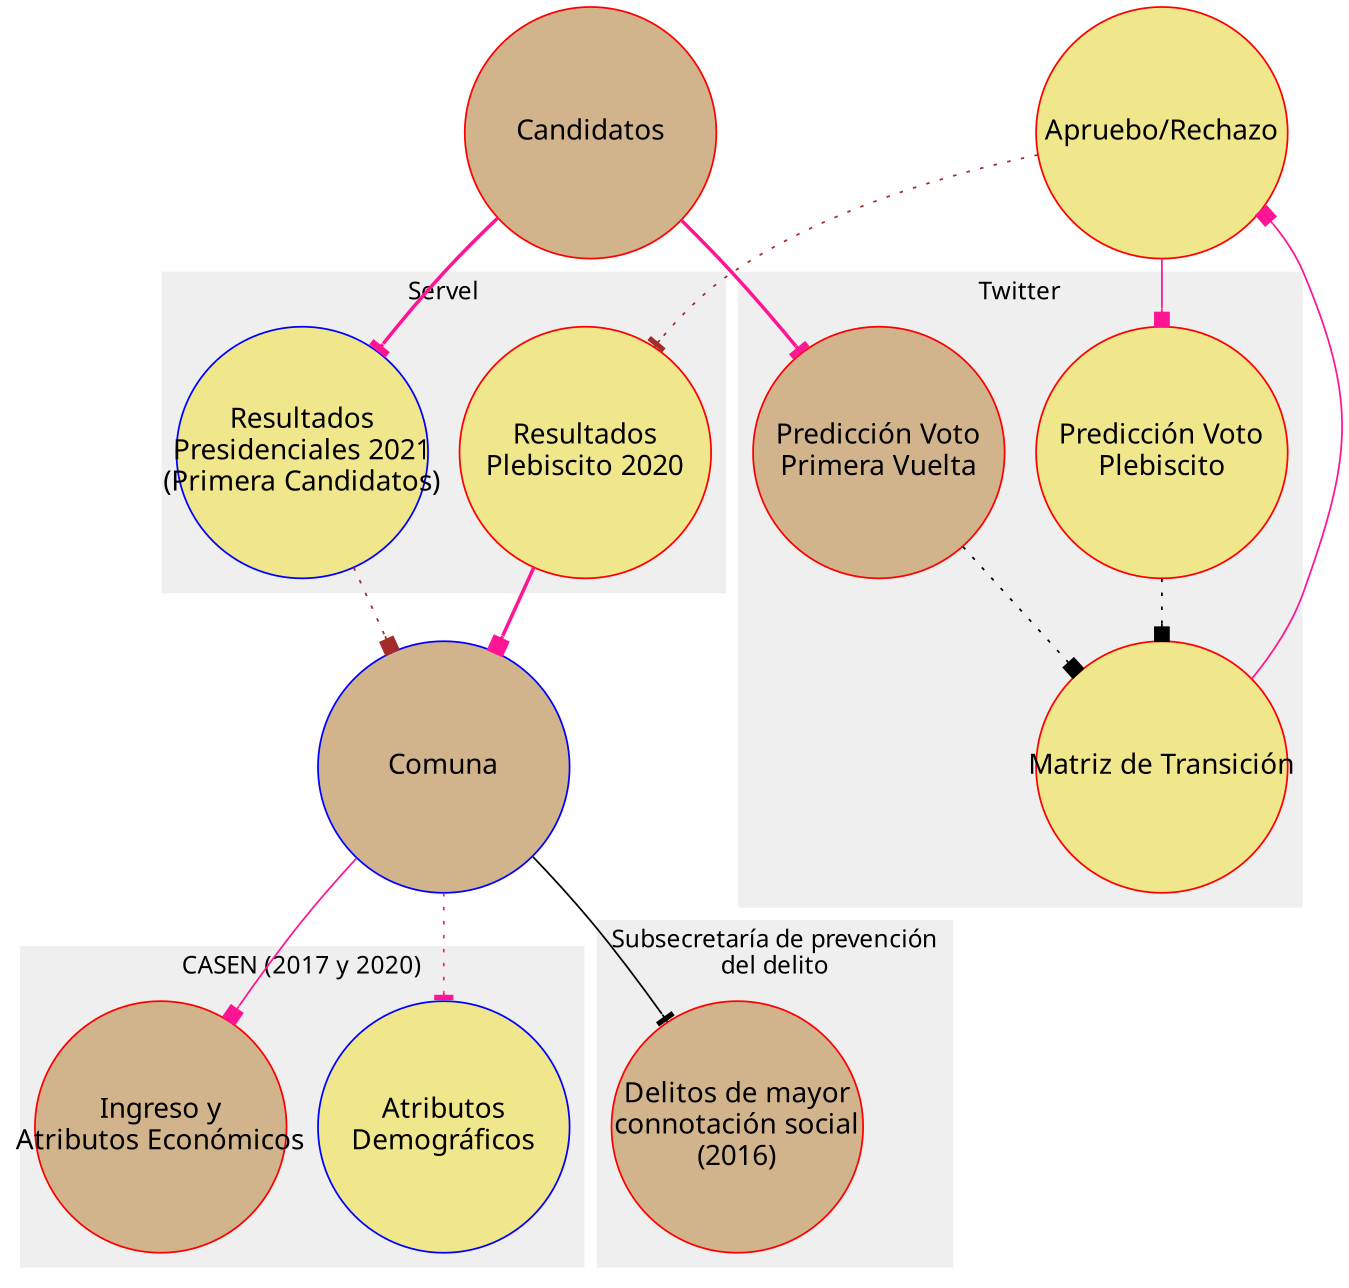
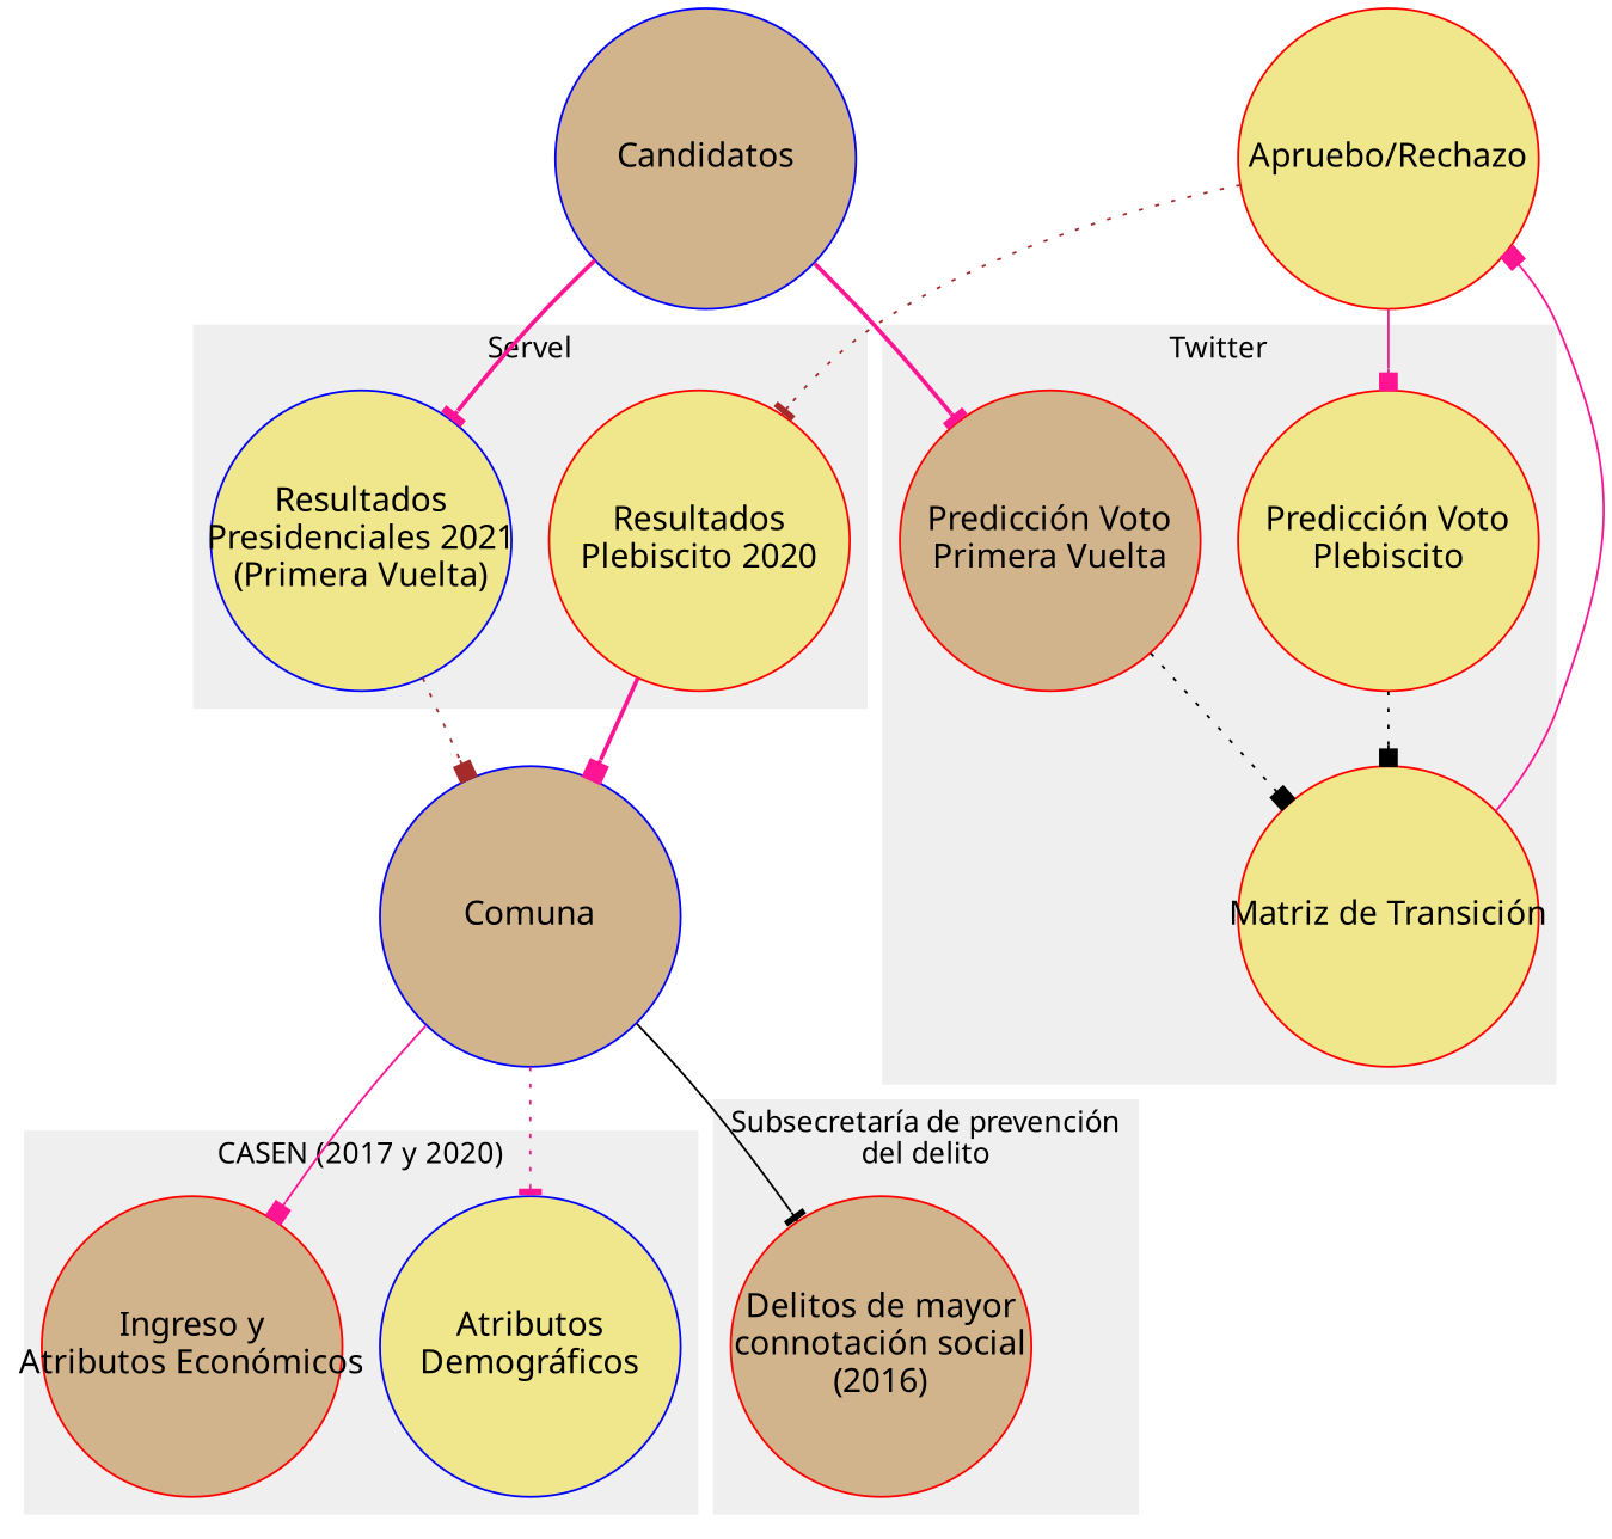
  digraph {
    rankdir=TB
    splines=true
    node [color=red fillcolor=khaki fixedsize=True fontname="Linux Biolinum O" fontsize=16 shape=circle style=filled]
    edge [arrowhead=box color=deeppink fontname="Linux Biolinum O" fontsize=12 style=dotted]
    n1 [label="Resultados\nPlebiscito 2020" width=2]
-   n2 [color=blue label="Resultados\nPresidenciales 2021\n(Primera Candidatos)" width=2]
+   n2 [color=blue label="Resultados\nPresidenciales 2021\n(Primera Vuelta)" width=2]
    n3 [color=blue label="Atributos\nDemográficos" width=2]
    n4 [fillcolor=tan label="Ingreso y\nAtributos Económicos" width=2]
    n5 [fillcolor=tan label="Predicción Voto\nPrimera Vuelta" width=2]
    n6 [label="Matriz de Transición" width=2]
    n7 [label="Predicción Voto\nPlebiscito" width=2]
    n8 [fillcolor=tan label="Delitos de mayor\nconnotación social\n(2016)" width=2]
    n9 [color=blue fillcolor=tan label=Comuna width=2]
    n10 [label="Apruebo/Rechazo" width=2]
-   n11 [fillcolor=tan label=Candidatos width=2]
+   n11 [color=blue fillcolor=tan label=Candidatos width=2]
    subgraph cluster_1 {
      color="#efefef"
      fontname="Linux Biolinum O"
      label=Servel
      style=filled
      n1
      n2
    }
    subgraph cluster_2 {
      color="#efefef"
      fontname="Linux Biolinum O"
      label="CASEN (2017 y 2020)"
      style=filled
      n3
      n4
    }
    subgraph cluster_3 {
      color="#efefef"
      fontname="Linux Biolinum O"
      label=Twitter
      style=filled
      n5
      n6
      n7
    }
    subgraph cluster_4 {
      color="#efefef"
      fontname="Linux Biolinum O"
      label="Subsecretaría de prevención\ndel delito"
      style=filled
      n8
    }
    n1 -> n9 [style=bold]
    n2 -> n9 [color=brown]
    n5 -> n6 [color=black]
    n6 -> n10 [style=solid]
    n7 -> n6 [color=black]
    n9 -> n3 [arrowhead=tee]
    n9 -> n4 [style=solid]
    n9 -> n8 [arrowhead=tee color=black style=solid]
    n10 -> n1 [arrowhead=tee color=brown]
    n10 -> n7 [style=solid]
    n11 -> n2 [arrowhead=tee style=bold]
    n11 -> n5 [arrowhead=tee style=bold]
  }
